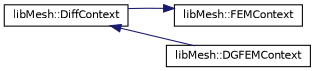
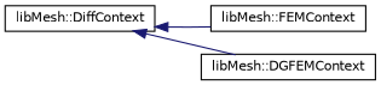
  digraph {
    rankdir=LR
    node [color=black fillcolor=white fontname=Helvetica fontsize=10 shape=record style=filled]
    edge [color=midnightblue dir=back fontname=Helvetica fontsize=10 labelfontname=Helvetica labelfontsize=10 style=solid]
    n1 [height=0.2 label="libMesh::DiffContext" width=0.4]
    n2 [height=0.2 label="libMesh::FEMContext" width=0.4]
    n3 [height=0.2 label="libMesh::DGFEMContext" width=0.4]
-   n2 -> n1
+   n1 -> n2
    n1 -> n3
  }
